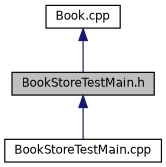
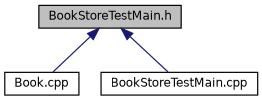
  digraph {
    node [color=black fillcolor=white fontname=Helvetica fontsize=10 shape=record style=filled]
    edge [color=midnightblue dir=back fontname=Helvetica fontsize=10 labelfontname=Helvetica labelfontsize=10 style=solid]
    n1 [fillcolor=grey75 fontcolor=black height=0.2 label="BookStoreTestMain.h" width=0.4]
    n2 [height=0.2 label="Book.cpp" width=0.4]
    n3 [height=0.2 label="BookStoreTestMain.cpp" width=0.4]
-   n2 -> n1
+   n1 -> n2
    n1 -> n3
  }
